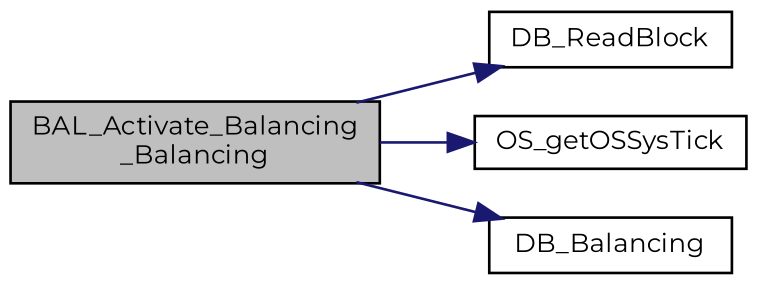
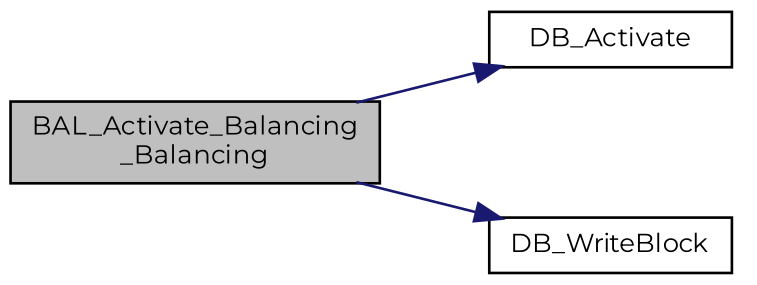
  digraph {
    fontname=Montserrat
    rankdir=LR
    node [color=black fillcolor=white fontname=Montserrat fontsize=10 shape=record style=filled]
    edge [color=midnightblue fontname=Montserrat fontsize=10 labelfontname=Helvetica labelfontsize=10 style=solid]
    n1 [fillcolor=grey75 fontcolor=black height=0.2 label="BAL_Activate_Balancing\l_Balancing" width=0.4]
-   n2 [height=0.2 label=DB_ReadBlock width=0.4]
-   n3 [height=0.2 label=OS_getOSSysTick width=0.4]
-   n4 [height=0.2 label=DB_Balancing width=0.4]
+   n2 [height=0.2 label=DB_Activate width=0.4]
+   n4 [height=0.2 label=DB_WriteBlock width=0.4]
    n1 -> n2
-   n1 -> n3
    n1 -> n4
  }
